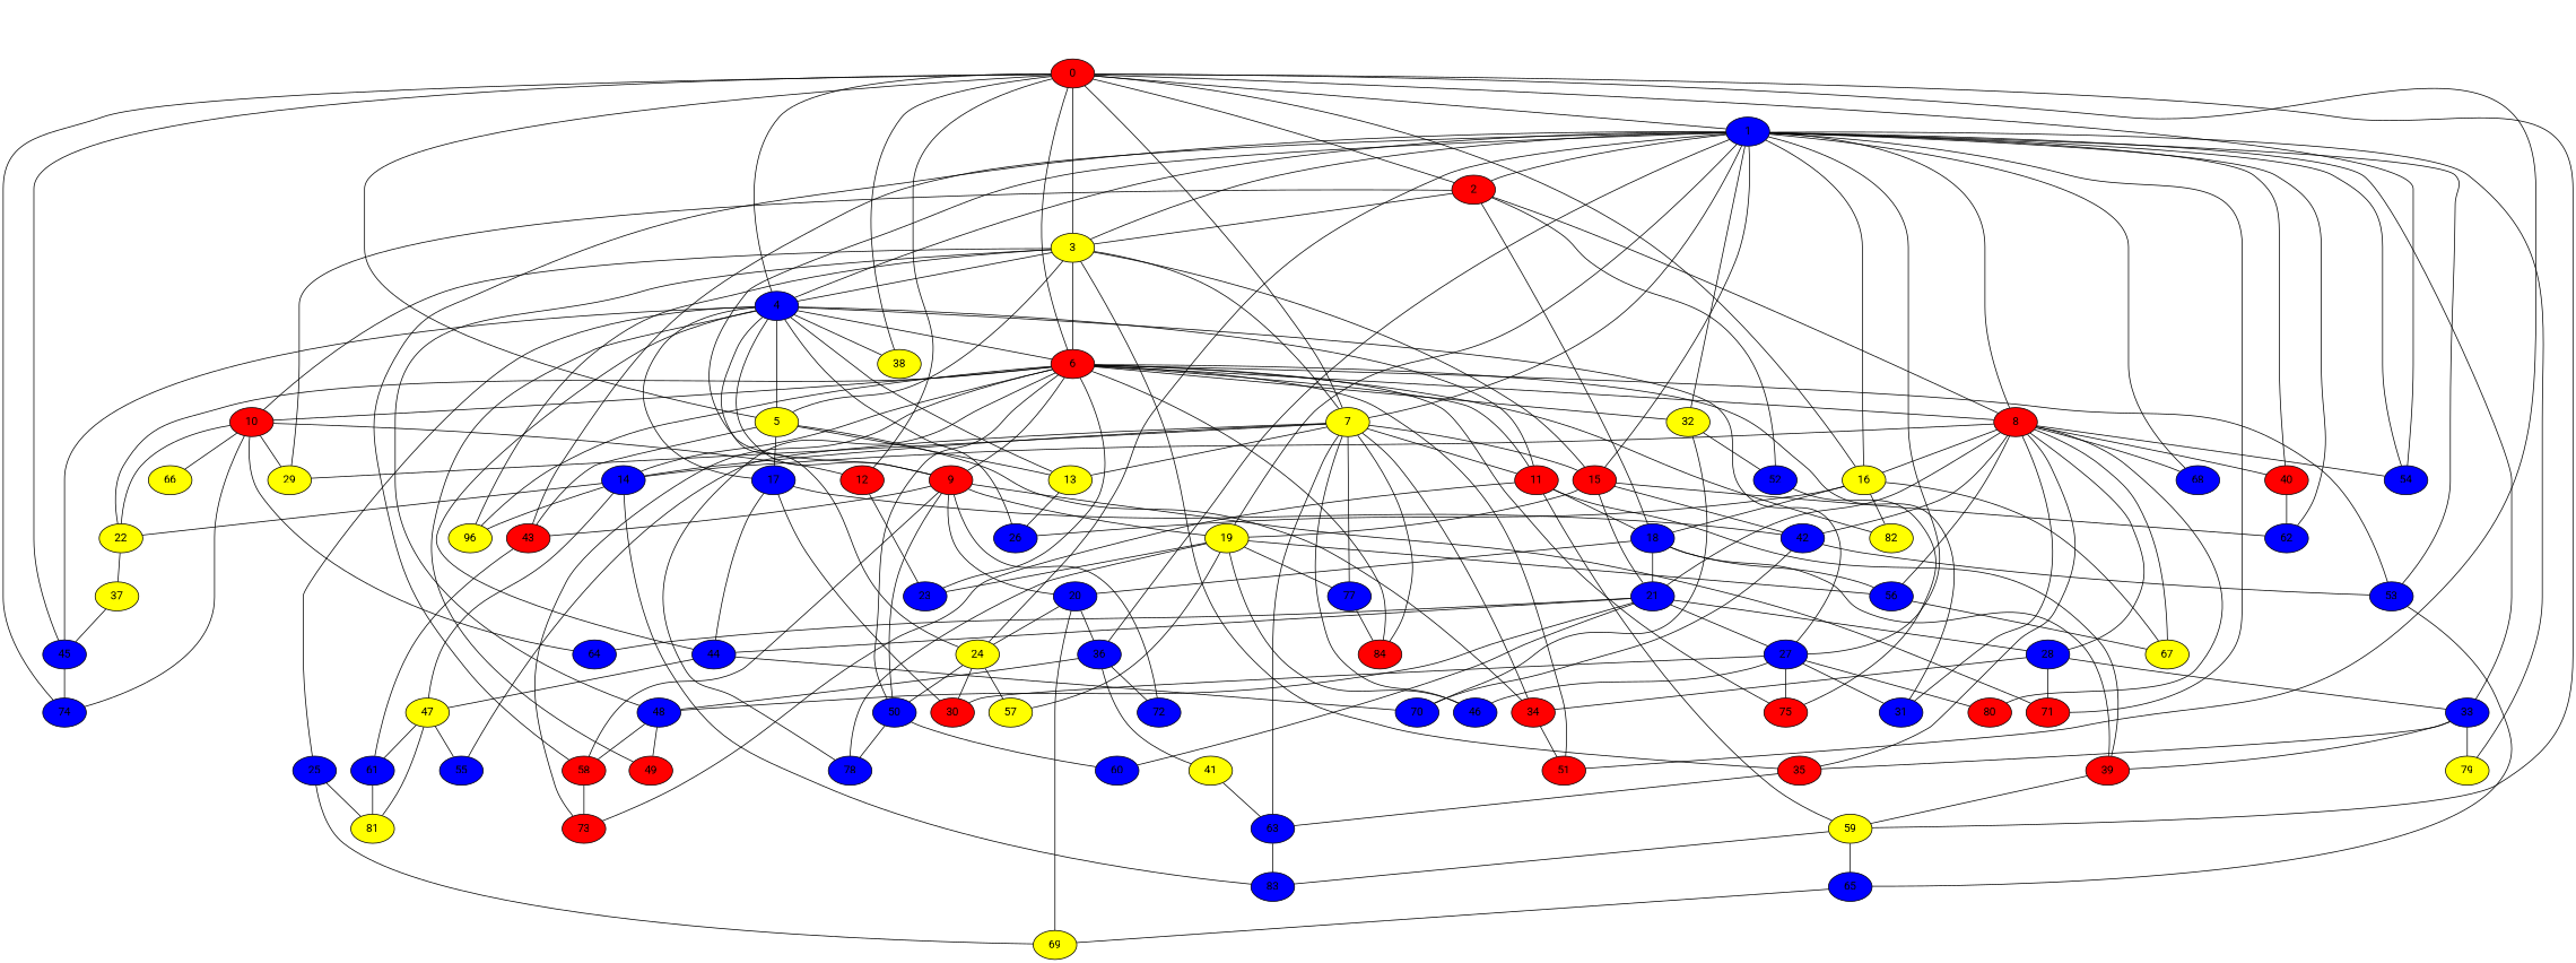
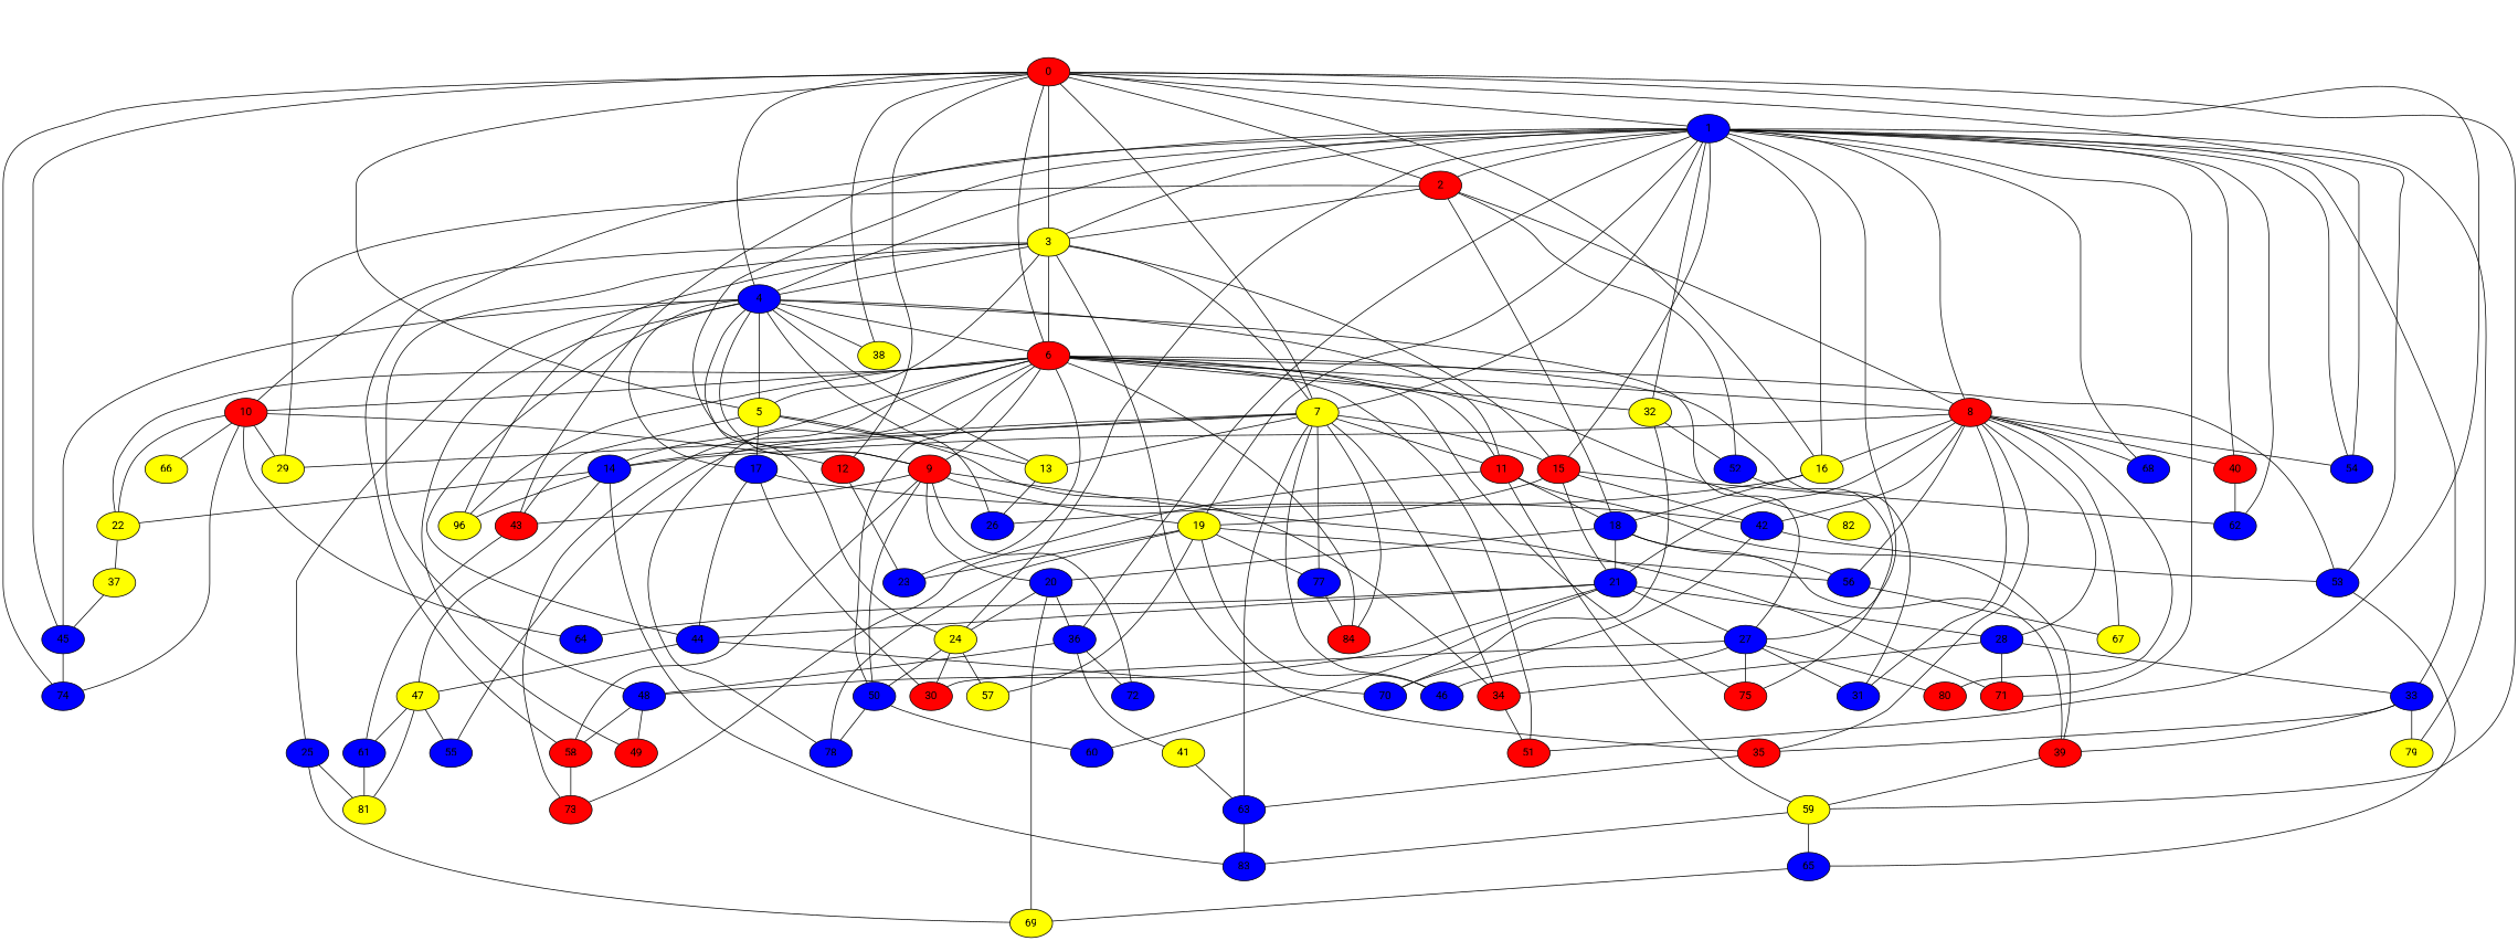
  graph {
    fontname=Roboto
    node [fillcolor=blue fontname=Roboto style=filled]
    edge [fontname=Roboto]
    0 [fillcolor=red]
    1
    2 [fillcolor=red]
    3 [fillcolor=yellow]
    4
    5 [fillcolor=yellow]
    6 [fillcolor=red]
    7 [fillcolor=yellow]
    12 [fillcolor=red]
    16 [fillcolor=yellow]
    38 [fillcolor=yellow]
    45
    51 [fillcolor=red]
    54
    59 [fillcolor=yellow]
    74
    8 [fillcolor=red]
    9 [fillcolor=red]
    15 [fillcolor=red]
    19 [fillcolor=yellow]
    24 [fillcolor=yellow]
    27
    32 [fillcolor=yellow]
    33
    36
    40 [fillcolor=red]
    43 [fillcolor=red]
    53
    58 [fillcolor=red]
    62
    68
    71 [fillcolor=red]
    79 [fillcolor=yellow]
    18
    29 [fillcolor=yellow]
    52
    10 [fillcolor=red]
    35 [fillcolor=red]
    48
    n40 [fillcolor=yellow label=96]
    11 [fillcolor=red]
    13 [fillcolor=yellow]
    17
    25
    26
    44
    49 [fillcolor=red]
    34 [fillcolor=red]
    14
    22 [fillcolor=yellow]
    23
    31
    50
    73 [fillcolor=red]
    75 [fillcolor=red]
    78
    82 [fillcolor=yellow]
    84 [fillcolor=red]
    46
    55
    63
    77
    67 [fillcolor=yellow]
    83
    65
    21
    28
    42
    56
    80 [fillcolor=red]
    20
    72
    57 [fillcolor=yellow]
    30 [fillcolor=red]
    70
    39 [fillcolor=red]
    41 [fillcolor=yellow]
    61
    64
    66 [fillcolor=yellow]
    69 [fillcolor=yellow]
    81 [fillcolor=yellow]
    47 [fillcolor=yellow]
    37 [fillcolor=yellow]
    60
    0 -- 1
    0 -- 2
    0 -- 3
    0 -- 4
    0 -- 5
    0 -- 6
    0 -- 7
    0 -- 12
    0 -- 16
    0 -- 38
    0 -- 45
    0 -- 51
    0 -- 54
    0 -- 59
    0 -- 74
    1 -- 2
    1 -- 3
    1 -- 4
    1 -- 7
    1 -- 16
    1 -- 54
    1 -- 8
    1 -- 9
    1 -- 15
    1 -- 19
    1 -- 24
    1 -- 27
    1 -- 32
    1 -- 33
    1 -- 36
    1 -- 40
    1 -- 43
    1 -- 53
    1 -- 58
    1 -- 62
    1 -- 68
    1 -- 71
    1 -- 79
    2 -- 3
    2 -- 8
    2 -- 18
    2 -- 29
    2 -- 52
    3 -- 4
    3 -- 5
    3 -- 6
    3 -- 7
    3 -- 15
    3 -- 10
    3 -- 35
    3 -- 48
    3 -- n40
    4 -- 5
    4 -- 6
    4 -- 38
    4 -- 45
    4 -- 9
    4 -- 24
    4 -- 27
    4 -- 11
    4 -- 13
    4 -- 17
    4 -- 25
    4 -- 26
    4 -- 44
    4 -- 49
    5 -- 43
    5 -- 13
    5 -- 17
    5 -- 34
    6 -- 51
    6 -- 8
    6 -- 9
    6 -- 32
    6 -- 53
    6 -- 10
    6 -- n40
    6 -- 11
    6 -- 14
    6 -- 22
    6 -- 23
    6 -- 31
    6 -- 50
    6 -- 73
    6 -- 75
    6 -- 78
    6 -- 82
    6 -- 84
    7 -- 15
    7 -- 29
    7 -- 11
    7 -- 13
    7 -- 34
    7 -- 14
    7 -- 84
    7 -- 46
    7 -- 55
    7 -- 63
    7 -- 77
    12 -- 23
    16 -- 18
    16 -- 26
-   16 -- 82
-   16 -- 67
    45 -- 74
    59 -- 83
    59 -- 65
    8 -- 16
    8 -- 54
    8 -- 40
    8 -- 68
    8 -- 35
    8 -- 14
    8 -- 31
    8 -- 67
    8 -- 21
    8 -- 28
    8 -- 42
    8 -- 56
    8 -- 80
    9 -- 19
    9 -- 43
    9 -- 58
    9 -- 71
    9 -- 50
    9 -- 20
    9 -- 72
    15 -- 19
    15 -- 62
    15 -- 21
    15 -- 42
    19 -- 23
    19 -- 78
    19 -- 46
    19 -- 77
    19 -- 56
    19 -- 57
    24 -- 50
    24 -- 57
    24 -- 30
    27 -- 31
    27 -- 75
    27 -- 46
    27 -- 80
    27 -- 30
    32 -- 52
    32 -- 70
    33 -- 79
    33 -- 35
    33 -- 39
    36 -- 48
    36 -- 72
    36 -- 41
    40 -- 62
    43 -- 61
    53 -- 65
    58 -- 73
    18 -- 21
    18 -- 56
    18 -- 20
    18 -- 39
    52 -- 75
    10 -- 12
    10 -- 74
    10 -- 29
    10 -- 22
    10 -- 64
    10 -- 66
    35 -- 63
    48 -- 58
    48 -- 49
    11 -- 59
    11 -- 18
    11 -- 73
    11 -- 39
    13 -- 26
    17 -- 44
    17 -- 42
    17 -- 30
    25 -- 69
    25 -- 81
    44 -- 70
    44 -- 47
    34 -- 51
    14 -- n40
    14 -- 22
    14 -- 83
    14 -- 47
    22 -- 37
    50 -- 78
    50 -- 60
    63 -- 83
    77 -- 84
    65 -- 69
    21 -- 27
    21 -- 48
    21 -- 44
    21 -- 28
    21 -- 64
    21 -- 60
    28 -- 33
    28 -- 71
    28 -- 34
    42 -- 53
    42 -- 70
    56 -- 67
    20 -- 24
    20 -- 36
    20 -- 69
    39 -- 59
    41 -- 63
    61 -- 81
    47 -- 55
    47 -- 61
    47 -- 81
    37 -- 45
  }
